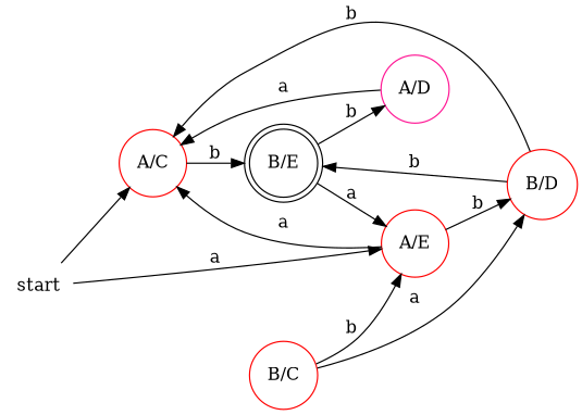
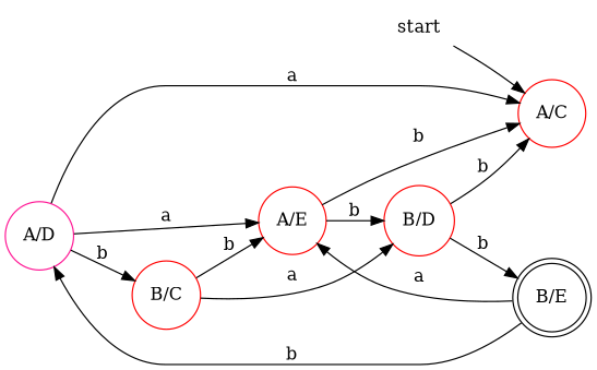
  digraph {
    rankdir=LR
    node [color=red shape=circle]
    start [shape=none]
    "A/C"
    "B/E" [color=black shape=doublecircle]
    "A/D" [color=deeppink]
    "A/E"
    "B/C"
    "B/D"
    start -> "A/C"
-   "A/C" -> "B/E" [label=b]
    "B/E" -> "A/D" [label=b]
    "B/E" -> "A/E" [label=a]
    "A/D" -> "A/C" [label=a]
-   start -> "A/E" [label=a]
-   "A/E" -> "A/C" [label=a]
+   "A/D" -> "A/E" [label=a]
+   "A/D" -> "B/C" [label=b]
+   "A/E" -> "A/C" [label=b]
    "A/E" -> "B/D" [label=b]
    "B/C" -> "A/E" [label=b]
    "B/C" -> "B/D" [label=a]
    "B/D" -> "A/C" [label=b]
    "B/D" -> "B/E" [label=b]
  }
